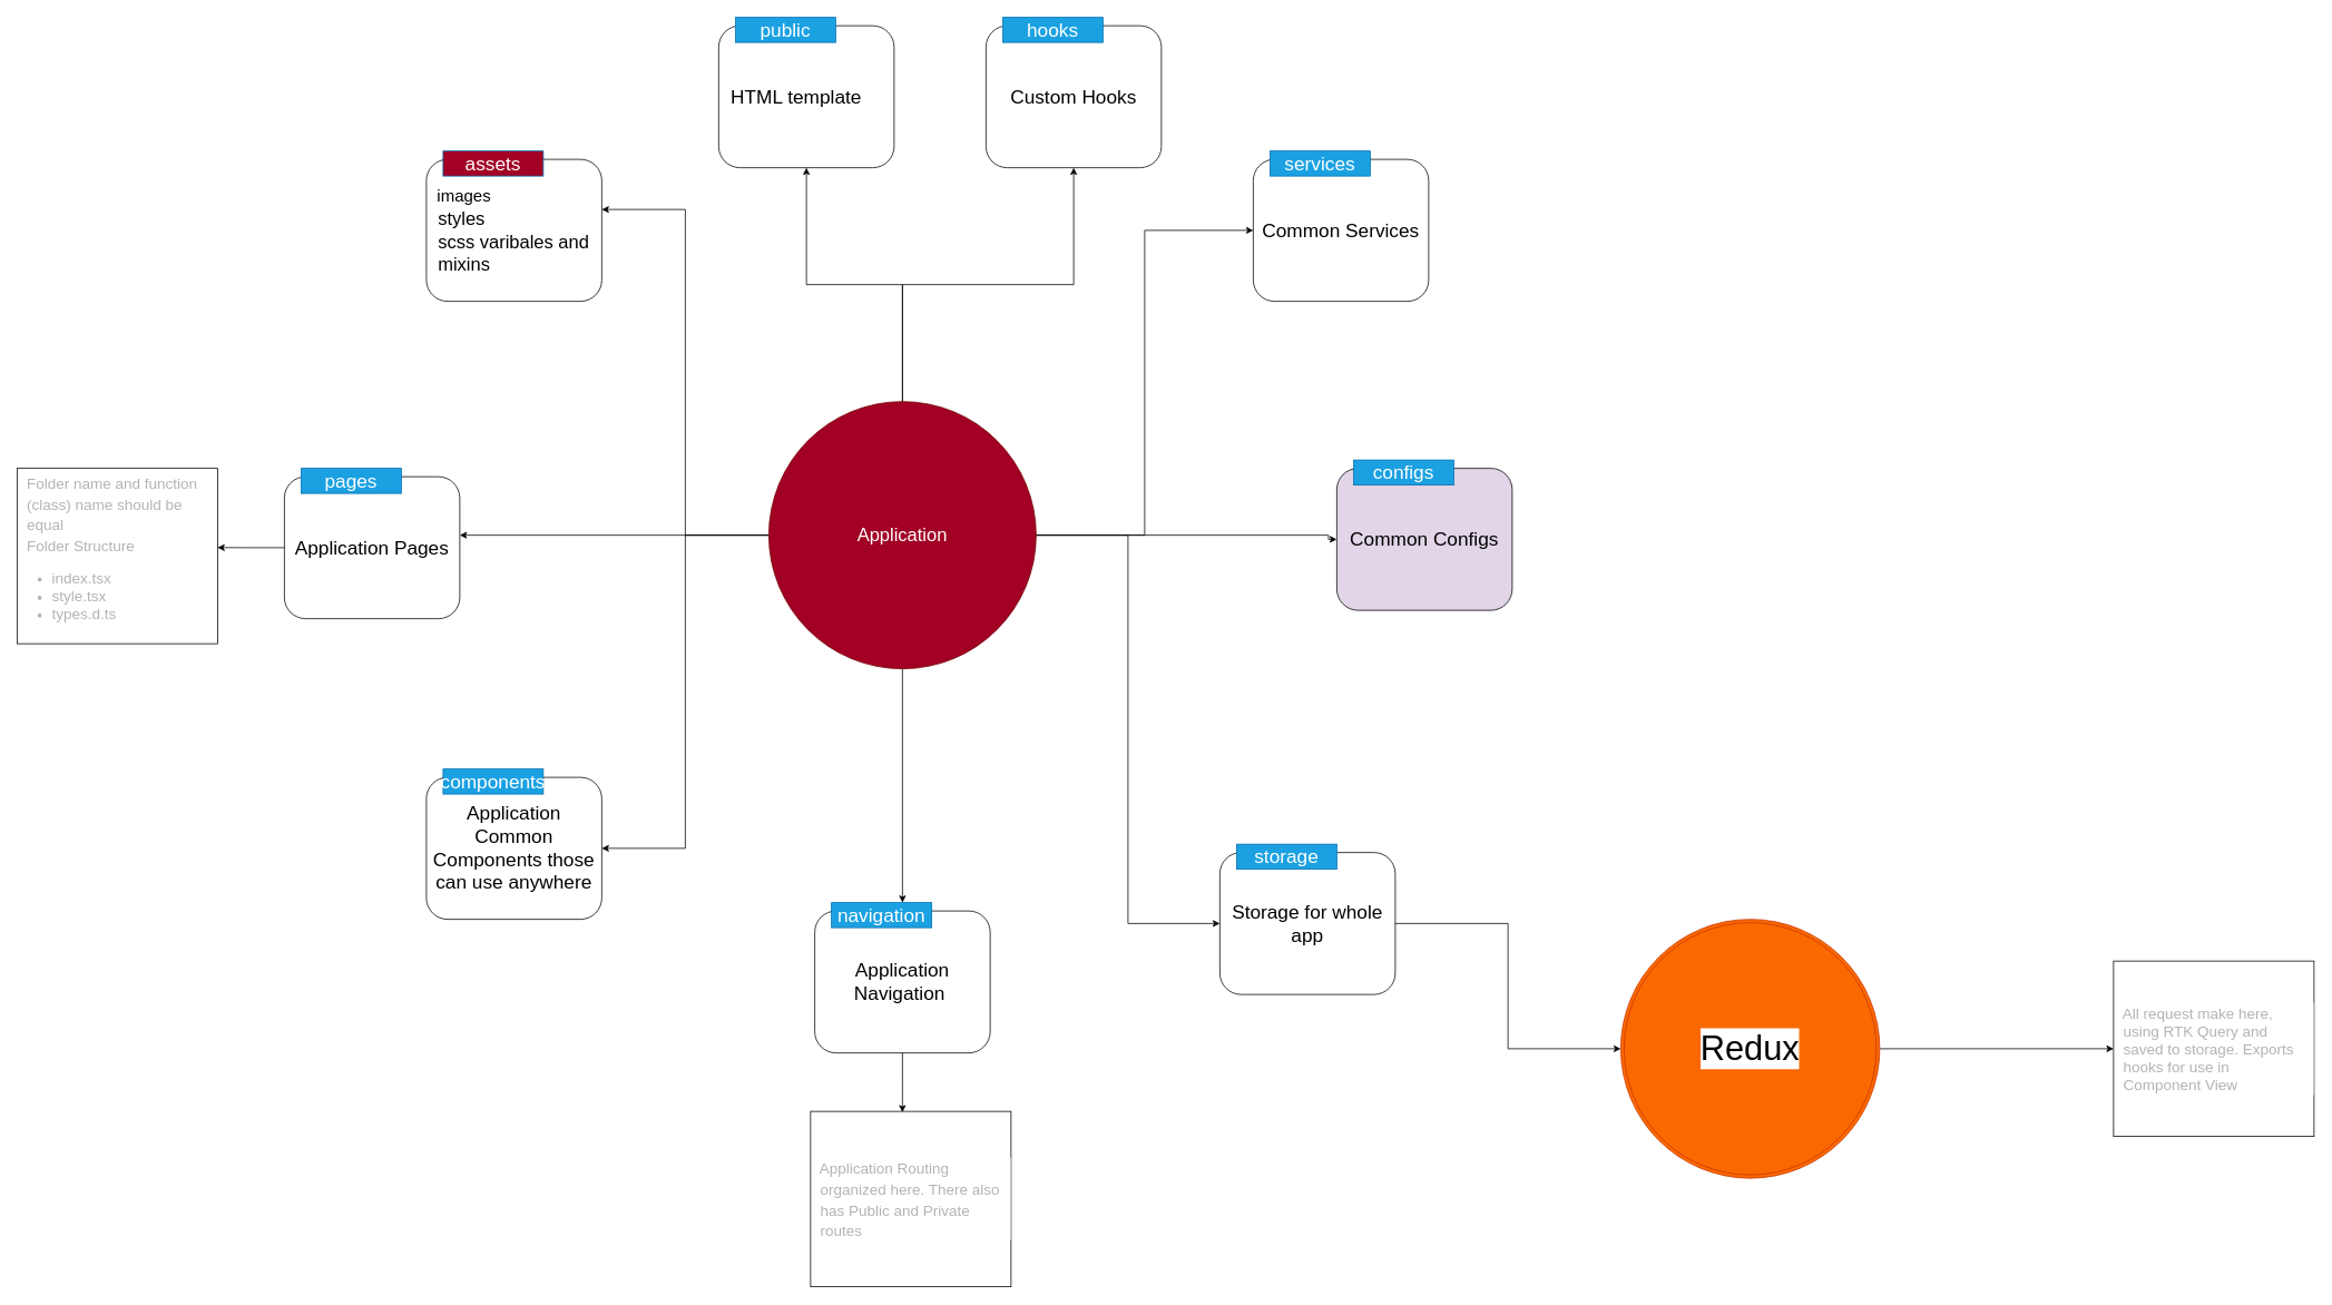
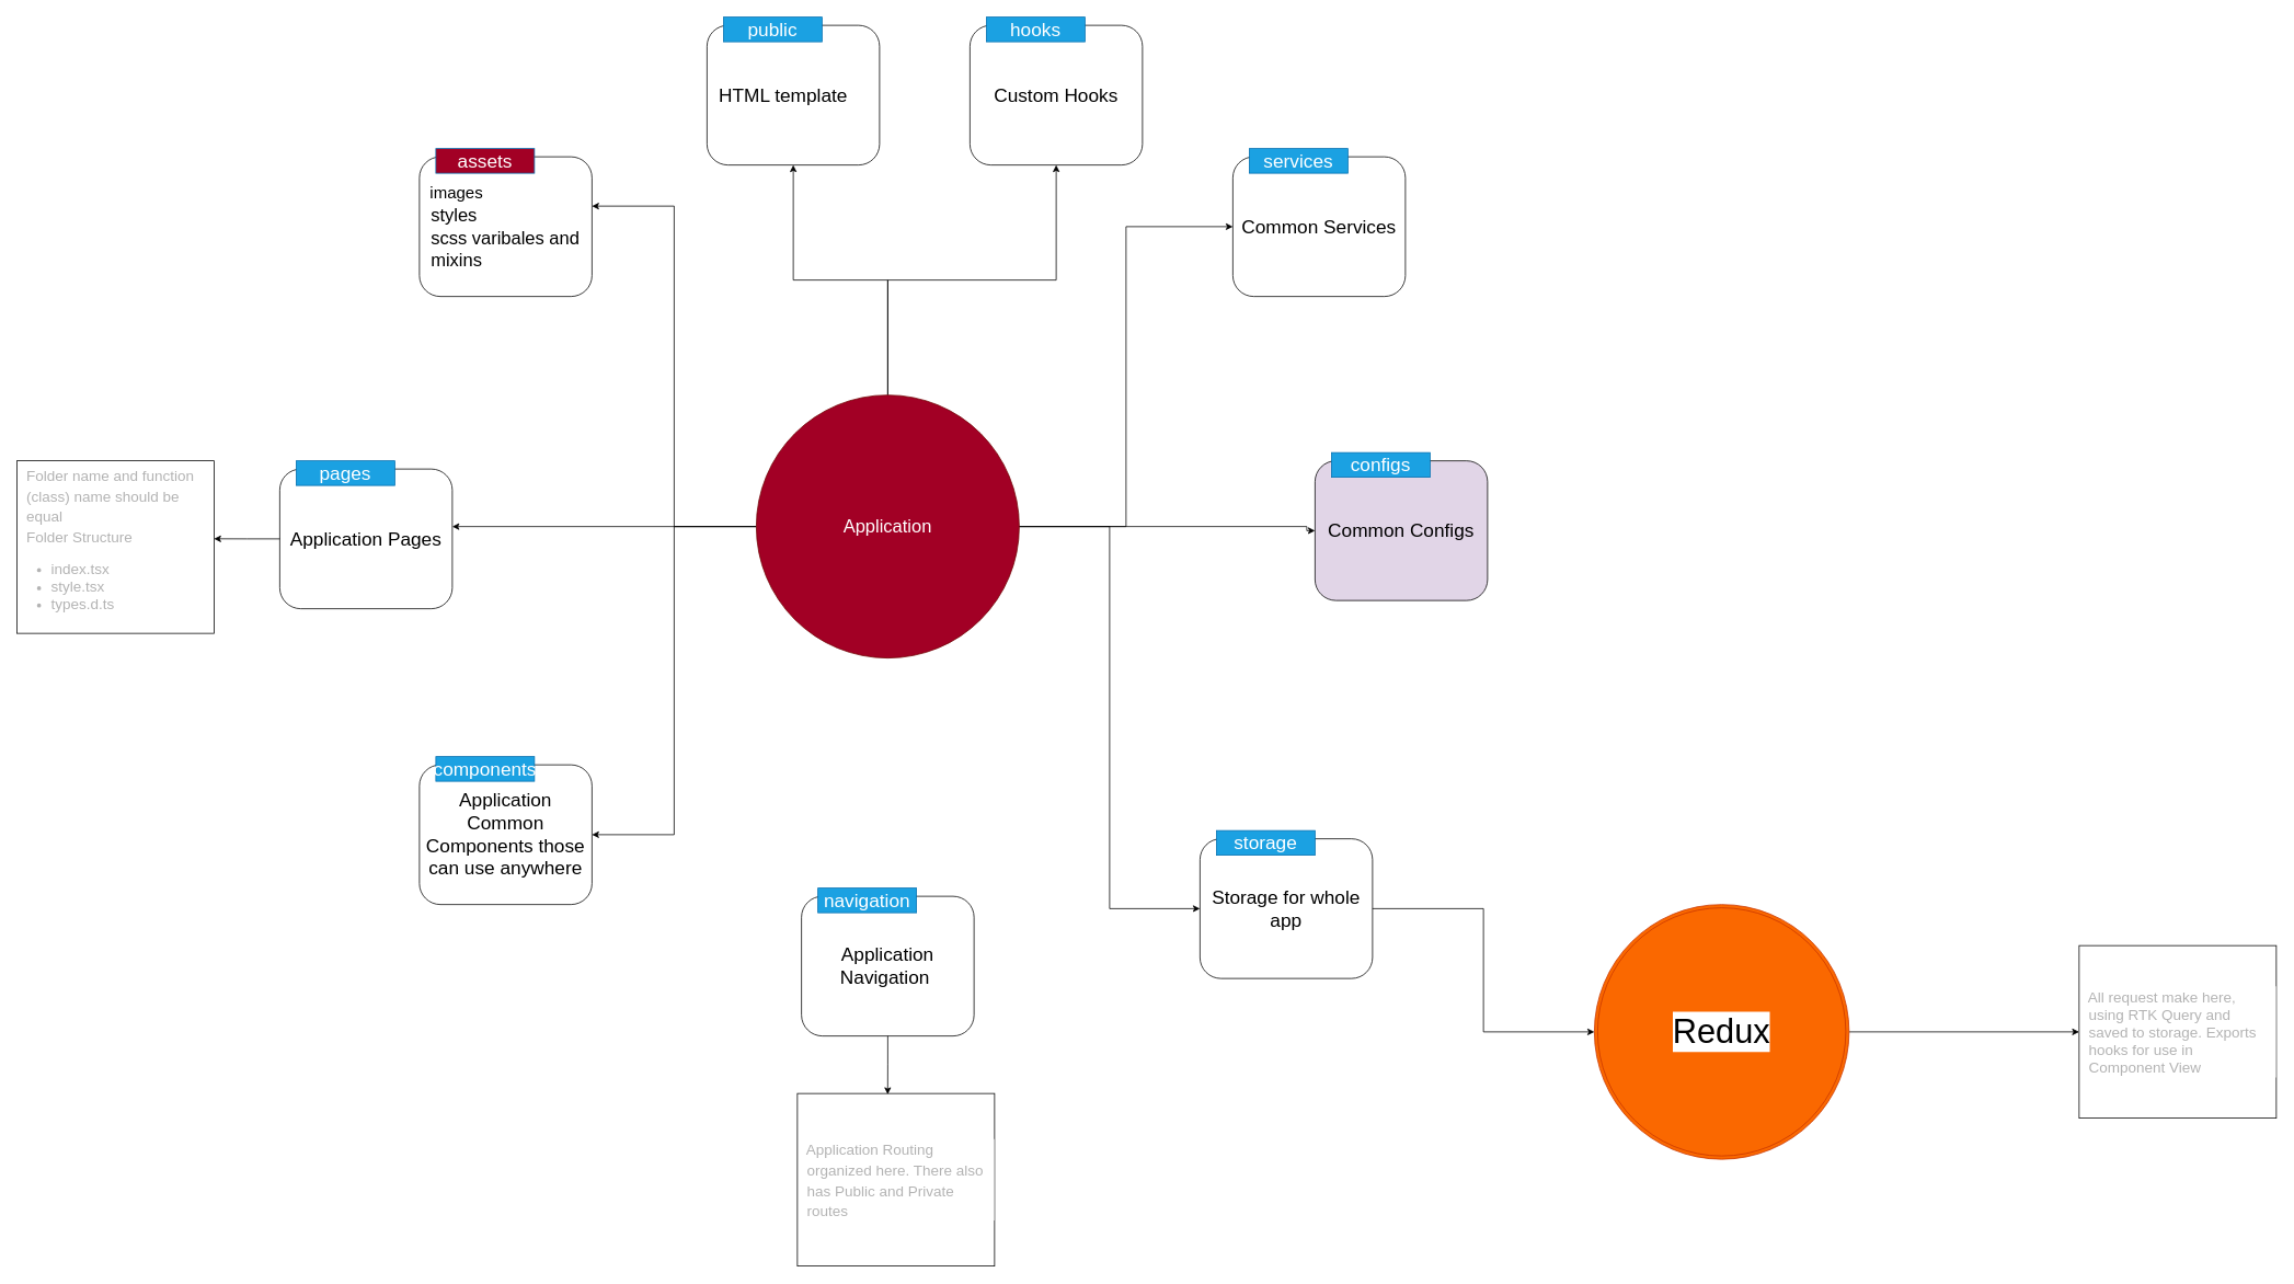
  <mxCell id="0" />
  <mxCell id="1" parent="0" />
  <mxCell id="2" style="edgeStyle=orthogonalEdgeStyle;rounded=0;orthogonalLoop=1;jettySize=auto;html=1;entryX=0.5;entryY=1;entryDx=0;entryDy=0;fontSize=18;fontColor=#B3B3B3;" edge="1" parent="1" source="11" target="28"><mxGeometry relative="1" as="geometry" /></mxCell>
  <mxCell id="3" style="edgeStyle=orthogonalEdgeStyle;rounded=0;orthogonalLoop=1;jettySize=auto;html=1;fontSize=18;fontColor=#B3B3B3;" edge="1" parent="1" source="11" target="22"><mxGeometry relative="1" as="geometry" /></mxCell>
  <mxCell id="4" style="edgeStyle=orthogonalEdgeStyle;rounded=0;orthogonalLoop=1;jettySize=auto;html=1;entryX=0;entryY=0.5;entryDx=0;entryDy=0;fontSize=18;fontColor=#B3B3B3;" edge="1" parent="1" source="11" target="34"><mxGeometry relative="1" as="geometry" /></mxCell>
  <mxCell id="5" style="edgeStyle=orthogonalEdgeStyle;rounded=0;orthogonalLoop=1;jettySize=auto;html=1;entryX=0;entryY=0.5;entryDx=0;entryDy=0;fontSize=18;fontColor=#B3B3B3;" edge="1" parent="1" source="11" target="19"><mxGeometry relative="1" as="geometry"><Array as="points"><mxPoint x="1590" y="640" /><mxPoint x="1590" y="645" /></Array></mxGeometry></mxCell>
  <mxCell id="6" style="edgeStyle=orthogonalEdgeStyle;rounded=0;orthogonalLoop=1;jettySize=auto;html=1;entryX=0;entryY=0.5;entryDx=0;entryDy=0;fontSize=18;fontColor=#B3B3B3;" edge="1" parent="1" source="11" target="37"><mxGeometry relative="1" as="geometry" /></mxCell>
- <mxCell id="7" style="edgeStyle=orthogonalEdgeStyle;rounded=0;orthogonalLoop=1;jettySize=auto;html=1;fontSize=18;fontColor=#B3B3B3;" edge="1" parent="1" source="11" target="26"><mxGeometry relative="1" as="geometry"><Array as="points"><mxPoint x="1080" y="1010" /><mxPoint x="1080" y="1010" /></Array></mxGeometry></mxCell>
  <mxCell id="8" style="edgeStyle=orthogonalEdgeStyle;rounded=0;orthogonalLoop=1;jettySize=auto;html=1;entryX=1;entryY=0.5;entryDx=0;entryDy=0;fontSize=18;fontColor=#B3B3B3;" edge="1" parent="1" source="11" target="16"><mxGeometry relative="1" as="geometry" /></mxCell>
  <mxCell id="9" style="edgeStyle=orthogonalEdgeStyle;rounded=0;orthogonalLoop=1;jettySize=auto;html=1;entryX=1;entryY=0.412;entryDx=0;entryDy=0;entryPerimeter=0;fontSize=18;fontColor=#B3B3B3;" edge="1" parent="1" source="11" target="31"><mxGeometry relative="1" as="geometry" /></mxCell>
  <mxCell id="10" style="edgeStyle=orthogonalEdgeStyle;rounded=0;orthogonalLoop=1;jettySize=auto;html=1;entryX=1;entryY=0.353;entryDx=0;entryDy=0;entryPerimeter=0;fontSize=18;fontColor=#B3B3B3;" edge="1" parent="1" source="11" target="13"><mxGeometry relative="1" as="geometry" /></mxCell>
  <mxCell id="11" value="&lt;font style=&quot;font-size: 22px;&quot;&gt;Application&lt;/font&gt;" style="ellipse;whiteSpace=wrap;html=1;aspect=fixed;fillColor=#a20025;fontColor=#ffffff;strokeColor=#6F0000;" vertex="1" parent="1"><mxGeometry x="920" y="480" width="320" height="320" as="geometry" /></mxCell>
  <mxCell id="12" value="" style="group;fontSize=23;" vertex="1" connectable="0" parent="1"><mxGeometry x="510" y="180" width="210" height="180" as="geometry" /></mxCell>
  <mxCell id="13" value="&lt;div style=&quot;&quot;&gt;&lt;span style=&quot;background-color: initial; font-size: 20px;&quot;&gt;&amp;nbsp; images&lt;/span&gt;&lt;/div&gt;&lt;div style=&quot;&quot;&gt;&lt;span style=&quot;font-size: 22px; background-color: initial;&quot;&gt;&amp;nbsp; styles&lt;/span&gt;&lt;/div&gt;&lt;div style=&quot;&quot;&gt;&lt;span style=&quot;font-size: 22px; background-color: initial;&quot;&gt;&amp;nbsp; scss varibales and&lt;/span&gt;&lt;/div&gt;&lt;div style=&quot;&quot;&gt;&lt;span style=&quot;font-size: 22px; background-color: initial;&quot;&gt;&amp;nbsp; mixins&amp;nbsp;&lt;/span&gt;&lt;br&gt;&lt;/div&gt;" style="rounded=1;whiteSpace=wrap;html=1;fontSize=23;align=left;" vertex="1" parent="12"><mxGeometry y="10" width="210" height="170" as="geometry" /></mxCell>
  <mxCell id="14" value="assets" style="rounded=0;whiteSpace=wrap;html=1;fillColor=#a20025;fontColor=#ffffff;strokeColor=#006EAF;fontSize=23;" vertex="1" parent="12"><mxGeometry x="20" width="120" height="30" as="geometry" /></mxCell>
  <mxCell id="15" value="" style="group;fontSize=23;" vertex="1" connectable="0" parent="1"><mxGeometry x="510" y="920" width="210" height="180" as="geometry" /></mxCell>
  <mxCell id="16" value="Application Common Components those can use anywhere" style="rounded=1;whiteSpace=wrap;html=1;fontSize=23;" vertex="1" parent="15"><mxGeometry y="10" width="210" height="170" as="geometry" /></mxCell>
  <mxCell id="17" value="components" style="rounded=0;whiteSpace=wrap;html=1;fillColor=#1ba1e2;fontColor=#ffffff;strokeColor=#006EAF;fontSize=23;" vertex="1" parent="15"><mxGeometry x="20" width="120" height="30" as="geometry" /></mxCell>
  <mxCell id="18" value="" style="group;fontSize=23;" vertex="1" connectable="0" parent="1"><mxGeometry x="1600" y="550" width="210" height="180" as="geometry" /></mxCell>
  <mxCell id="19" value="Common Configs" style="rounded=1;whiteSpace=wrap;html=1;fontSize=23;fillColor=#e1d5e7;" vertex="1" parent="18"><mxGeometry y="10" width="210" height="170" as="geometry" /></mxCell>
  <mxCell id="20" value="configs" style="rounded=0;whiteSpace=wrap;html=1;fillColor=#1ba1e2;fontColor=#ffffff;strokeColor=#006EAF;fontSize=23;" vertex="1" parent="18"><mxGeometry x="20" width="120" height="30" as="geometry" /></mxCell>
  <mxCell id="21" value="" style="group;fontSize=23;" vertex="1" connectable="0" parent="1"><mxGeometry x="1180" y="20" width="210" height="180" as="geometry" /></mxCell>
  <mxCell id="22" value="Custom Hooks" style="rounded=1;whiteSpace=wrap;html=1;fontSize=23;" vertex="1" parent="21"><mxGeometry y="10" width="210" height="170" as="geometry" /></mxCell>
  <mxCell id="23" value="hooks" style="rounded=0;whiteSpace=wrap;html=1;fillColor=#1ba1e2;fontColor=#ffffff;strokeColor=#006EAF;fontSize=23;" vertex="1" parent="21"><mxGeometry x="20" width="120" height="30" as="geometry" /></mxCell>
  <mxCell id="24" value="" style="group;fontSize=23;" vertex="1" connectable="0" parent="1"><mxGeometry x="975" y="1080" width="210" height="180" as="geometry" /></mxCell>
  <mxCell id="25" value="Application Navigation&amp;nbsp;" style="rounded=1;whiteSpace=wrap;html=1;fontSize=23;" vertex="1" parent="24"><mxGeometry y="10" width="210" height="170" as="geometry" /></mxCell>
  <mxCell id="26" value="navigation" style="rounded=0;whiteSpace=wrap;html=1;fillColor=#1ba1e2;fontColor=#ffffff;strokeColor=#006EAF;fontSize=23;" vertex="1" parent="24"><mxGeometry x="20" width="120" height="30" as="geometry" /></mxCell>
  <mxCell id="27" value="" style="group;fontSize=23;" vertex="1" connectable="0" parent="1"><mxGeometry x="860" y="20" width="210" height="180" as="geometry" /></mxCell>
  <mxCell id="28" value="&amp;nbsp; HTML template" style="rounded=1;whiteSpace=wrap;html=1;fontSize=23;align=left;" vertex="1" parent="27"><mxGeometry y="10" width="210" height="170" as="geometry" /></mxCell>
  <mxCell id="29" value="public" style="rounded=0;whiteSpace=wrap;html=1;fillColor=#1ba1e2;fontColor=#ffffff;strokeColor=#006EAF;fontSize=23;" vertex="1" parent="27"><mxGeometry x="20" width="120" height="30" as="geometry" /></mxCell>
  <mxCell id="30" value="" style="group;fontSize=23;" vertex="1" connectable="0" parent="1"><mxGeometry x="340" y="560" width="210" height="180" as="geometry" /></mxCell>
  <mxCell id="31" value="Application Pages" style="rounded=1;whiteSpace=wrap;html=1;fontSize=23;" vertex="1" parent="30"><mxGeometry y="10" width="210" height="170" as="geometry" /></mxCell>
  <mxCell id="32" value="pages" style="rounded=0;whiteSpace=wrap;html=1;fillColor=#1ba1e2;fontColor=#ffffff;strokeColor=#006EAF;fontSize=23;" vertex="1" parent="30"><mxGeometry x="20" width="120" height="30" as="geometry" /></mxCell>
  <mxCell id="33" value="" style="group;fontSize=23;" vertex="1" connectable="0" parent="1"><mxGeometry x="1500" y="180" width="210" height="180" as="geometry" /></mxCell>
  <mxCell id="34" value="Common Services" style="rounded=1;whiteSpace=wrap;html=1;fontSize=23;" vertex="1" parent="33"><mxGeometry y="10" width="210" height="170" as="geometry" /></mxCell>
  <mxCell id="35" value="services" style="rounded=0;whiteSpace=wrap;html=1;fillColor=#1ba1e2;fontColor=#ffffff;strokeColor=#006EAF;fontSize=23;" vertex="1" parent="33"><mxGeometry x="20" width="120" height="30" as="geometry" /></mxCell>
  <mxCell id="36" value="" style="group;fontSize=23;" vertex="1" connectable="0" parent="1"><mxGeometry x="1460" y="1010" width="210" height="180" as="geometry" /></mxCell>
  <mxCell id="37" value="Storage for whole app" style="rounded=1;whiteSpace=wrap;html=1;fontSize=23;" vertex="1" parent="36"><mxGeometry y="10" width="210" height="170" as="geometry" /></mxCell>
  <mxCell id="38" value="storage" style="rounded=0;whiteSpace=wrap;html=1;fillColor=#1ba1e2;fontColor=#ffffff;strokeColor=#006EAF;fontSize=23;" vertex="1" parent="36"><mxGeometry x="20" width="120" height="30" as="geometry" /></mxCell>
  <mxCell id="39" value="&lt;div style=&quot;&quot;&gt;&lt;span style=&quot;font-size: 18px; color: rgb(179, 179, 179);&quot;&gt;&amp;nbsp; All request make here,&amp;nbsp;&lt;/span&gt;&lt;/div&gt;&lt;font color=&quot;#b3b3b3&quot; style=&quot;font-size: 18px;&quot;&gt;&lt;div style=&quot;&quot;&gt;&amp;nbsp; using RTK Query and&amp;nbsp; &amp;nbsp; &amp;nbsp; &amp;nbsp; &amp;nbsp; &amp;nbsp; &amp;nbsp; saved to storage. Exports&lt;/div&gt;&lt;div style=&quot;&quot;&gt;&amp;nbsp; hooks for use in&amp;nbsp; &amp;nbsp; &amp;nbsp; &amp;nbsp; &amp;nbsp; &amp;nbsp; &amp;nbsp; &amp;nbsp; &amp;nbsp; &amp;nbsp; &amp;nbsp; Component View&lt;/div&gt;&lt;/font&gt;" style="whiteSpace=wrap;html=1;labelBackgroundColor=#FFFFFF;fontSize=20;align=left;" vertex="1" parent="1"><mxGeometry x="2530" y="1150" width="240" height="210" as="geometry" /></mxCell>
  <mxCell id="40" value="&lt;div style=&quot;&quot;&gt;&lt;font color=&quot;#b3b3b3&quot;&gt;&lt;span style=&quot;font-size: 18px;&quot;&gt;&amp;nbsp; Application Routing&amp;nbsp;&lt;/span&gt;&lt;/font&gt;&lt;/div&gt;&lt;font color=&quot;#b3b3b3&quot;&gt;&lt;span style=&quot;font-size: 18px;&quot;&gt;&amp;nbsp; organized here. There also&lt;br&gt;&amp;nbsp; has Public and Private&amp;nbsp; &amp;nbsp; &amp;nbsp; &amp;nbsp; &amp;nbsp; &amp;nbsp; routes&lt;br&gt;&lt;/span&gt;&lt;/font&gt;" style="whiteSpace=wrap;html=1;labelBackgroundColor=#FFFFFF;fontSize=20;align=left;" vertex="1" parent="1"><mxGeometry x="970" y="1330" width="240" height="210" as="geometry" /></mxCell>
  <mxCell id="41" style="edgeStyle=orthogonalEdgeStyle;rounded=0;orthogonalLoop=1;jettySize=auto;html=1;entryX=0.458;entryY=0.005;entryDx=0;entryDy=0;entryPerimeter=0;fontSize=18;fontColor=#B3B3B3;" edge="1" parent="1" source="25" target="40"><mxGeometry relative="1" as="geometry" /></mxCell>
  <mxCell id="42" value="&lt;div style=&quot;&quot;&gt;&lt;/div&gt;&lt;font color=&quot;#b3b3b3&quot;&gt;&lt;span style=&quot;font-size: 18px;&quot;&gt;&amp;nbsp; Folder name and function&amp;nbsp; &amp;nbsp; &amp;nbsp; (class) name should be&amp;nbsp; &amp;nbsp; &amp;nbsp; &amp;nbsp; &amp;nbsp; equal&lt;br&gt;&amp;nbsp; Folder Structure&lt;br&gt;&lt;ul&gt;&lt;li&gt;&lt;font color=&quot;#b3b3b3&quot;&gt;&lt;span style=&quot;font-size: 18px;&quot;&gt;index.tsx&lt;/span&gt;&lt;/font&gt;&lt;/li&gt;&lt;li&gt;&lt;font color=&quot;#b3b3b3&quot;&gt;&lt;span style=&quot;font-size: 18px;&quot;&gt;style.tsx&lt;/span&gt;&lt;/font&gt;&lt;/li&gt;&lt;li&gt;&lt;font color=&quot;#b3b3b3&quot;&gt;&lt;span style=&quot;font-size: 18px;&quot;&gt;types.d.ts&amp;nbsp;&amp;nbsp;&lt;/span&gt;&lt;/font&gt;&lt;/li&gt;&lt;/ul&gt;&lt;/span&gt;&lt;/font&gt;" style="whiteSpace=wrap;html=1;labelBackgroundColor=#FFFFFF;fontSize=20;align=left;" vertex="1" parent="1"><mxGeometry x="20" y="560" width="240" height="210" as="geometry" /></mxCell>
  <mxCell id="43" style="edgeStyle=orthogonalEdgeStyle;rounded=0;orthogonalLoop=1;jettySize=auto;html=1;entryX=1;entryY=0.452;entryDx=0;entryDy=0;entryPerimeter=0;fontSize=18;fontColor=#B3B3B3;" edge="1" parent="1" source="31" target="42"><mxGeometry relative="1" as="geometry" /></mxCell>
  <mxCell id="44" style="edgeStyle=orthogonalEdgeStyle;rounded=0;orthogonalLoop=1;jettySize=auto;html=1;entryX=0;entryY=0.5;entryDx=0;entryDy=0;fontSize=41;fontColor=#000000;" edge="1" parent="1" source="45" target="39"><mxGeometry relative="1" as="geometry" /></mxCell>
  <mxCell id="45" value="&lt;font style=&quot;font-size: 41px;&quot; color=&quot;#000000&quot;&gt;Redux&lt;/font&gt;" style="ellipse;shape=doubleEllipse;whiteSpace=wrap;html=1;aspect=fixed;labelBackgroundColor=#FFFFFF;fontSize=18;fontColor=#000000;fillColor=#fa6800;strokeColor=#C73500;" vertex="1" parent="1"><mxGeometry x="1940" y="1100" width="310" height="310" as="geometry" /></mxCell>
  <mxCell id="46" style="edgeStyle=orthogonalEdgeStyle;rounded=0;orthogonalLoop=1;jettySize=auto;html=1;fontSize=41;fontColor=#000000;" edge="1" parent="1" source="37" target="45"><mxGeometry relative="1" as="geometry" /></mxCell>
